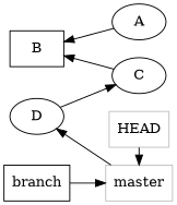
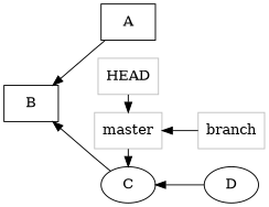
  digraph {
    rankdir=RL
    node [shape=box]
    C [shape=""]
    master [color=grey rank=3]
    HEAD [color=grey rank=3]
    D [shape=""]
-   branch [color=black rank=3]
+   branch [color=grey rank=3]
    B
-   A [shape=""]
+   A
    subgraph sub_1 {
      rank=same
      C
      master
      HEAD
    }
    subgraph sub_2 {
      rank=same
      D
      branch
    }
    C -> B
-   master -> D
+   master -> C
    HEAD -> master
    D -> C
    branch -> master
    A -> B
  }
